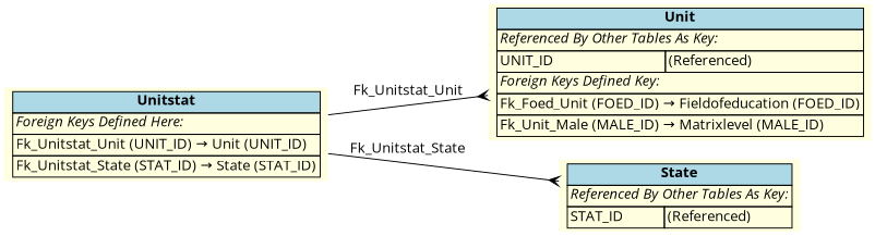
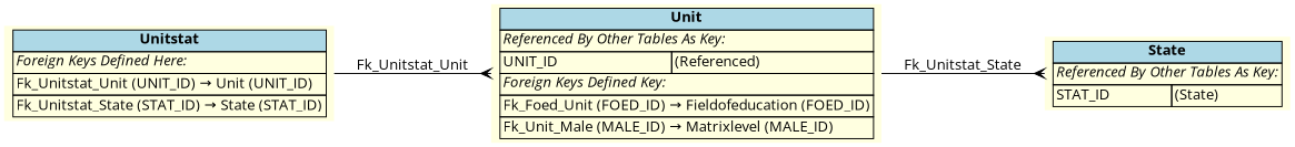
  digraph {
    fontname="Open Sans"
    rankdir=LR
    node [fillcolor=lightyellow fontname="Open Sans" shape=plaintext style=filled]
    edge [arrowhead=crow arrowtail=none dir=both fontname="Open Sans" labelfontsize=10]
    n1 [label=<     <TABLE BORDER="0" CELLBORDER="1" CELLSPACING="0" BGCOLOR="lightyellow">       <TR><TD COLSPAN="2" BGCOLOR="lightblue"><B>Unit</B></TD></TR>       <TR><TD COLSPAN="2" ALIGN="LEFT"><I>Referenced By Other Tables As Key:</I></TD></TR>       <TR><TD ALIGN="LEFT">UNIT_ID</TD><TD ALIGN="LEFT">(Referenced)</TD></TR>       <TR><TD COLSPAN="2" ALIGN="LEFT"><I>Foreign Keys Defined Key:</I></TD></TR>       <TR><TD ALIGN="LEFT" COLSPAN="2">Fk_Foed_Unit (FOED_ID) &rarr; Fieldofeducation (FOED_ID)</TD></TR>       <TR><TD ALIGN="LEFT" COLSPAN="2">Fk_Unit_Male (MALE_ID) &rarr; Matrixlevel (MALE_ID)</TD></TR>     </TABLE>     >]
    n2 [label=<     <TABLE BORDER="0" CELLBORDER="1" CELLSPACING="0" BGCOLOR="lightyellow">       <TR><TD COLSPAN="2" BGCOLOR="lightblue"><B>Unitstat</B></TD></TR>       <TR><TD COLSPAN="2" ALIGN="LEFT"><I>Foreign Keys Defined Here:</I></TD></TR>       <TR><TD ALIGN="LEFT" COLSPAN="2">Fk_Unitstat_Unit (UNIT_ID) &rarr; Unit (UNIT_ID)</TD></TR>       <TR><TD ALIGN="LEFT" COLSPAN="2">Fk_Unitstat_State (STAT_ID) &rarr; State (STAT_ID)</TD></TR>     </TABLE>     >]
-   n3 [label=<     <TABLE BORDER="0" CELLBORDER="1" CELLSPACING="0" BGCOLOR="lightyellow">       <TR><TD COLSPAN="2" BGCOLOR="lightblue"><B>State</B></TD></TR>       <TR><TD COLSPAN="2" ALIGN="LEFT"><I>Referenced By Other Tables As Key:</I></TD></TR>       <TR><TD ALIGN="LEFT">STAT_ID</TD><TD ALIGN="LEFT">(Referenced)</TD></TR>     </TABLE>     >]
+   n3 [label=<     <TABLE BORDER="0" CELLBORDER="1" CELLSPACING="0" BGCOLOR="lightyellow">       <TR><TD COLSPAN="2" BGCOLOR="lightblue"><B>State</B></TD></TR>       <TR><TD COLSPAN="2" ALIGN="LEFT"><I>Referenced By Other Tables As Key:</I></TD></TR>       <TR><TD ALIGN="LEFT">STAT_ID</TD><TD ALIGN="LEFT">(State)</TD></TR>     </TABLE>     >]
    n2 -> n1 [label=" Fk_Unitstat_Unit "]
-   n2 -> n3 [label=" Fk_Unitstat_State "]
+   n1 -> n3 [label=" Fk_Unitstat_State "]
  }
